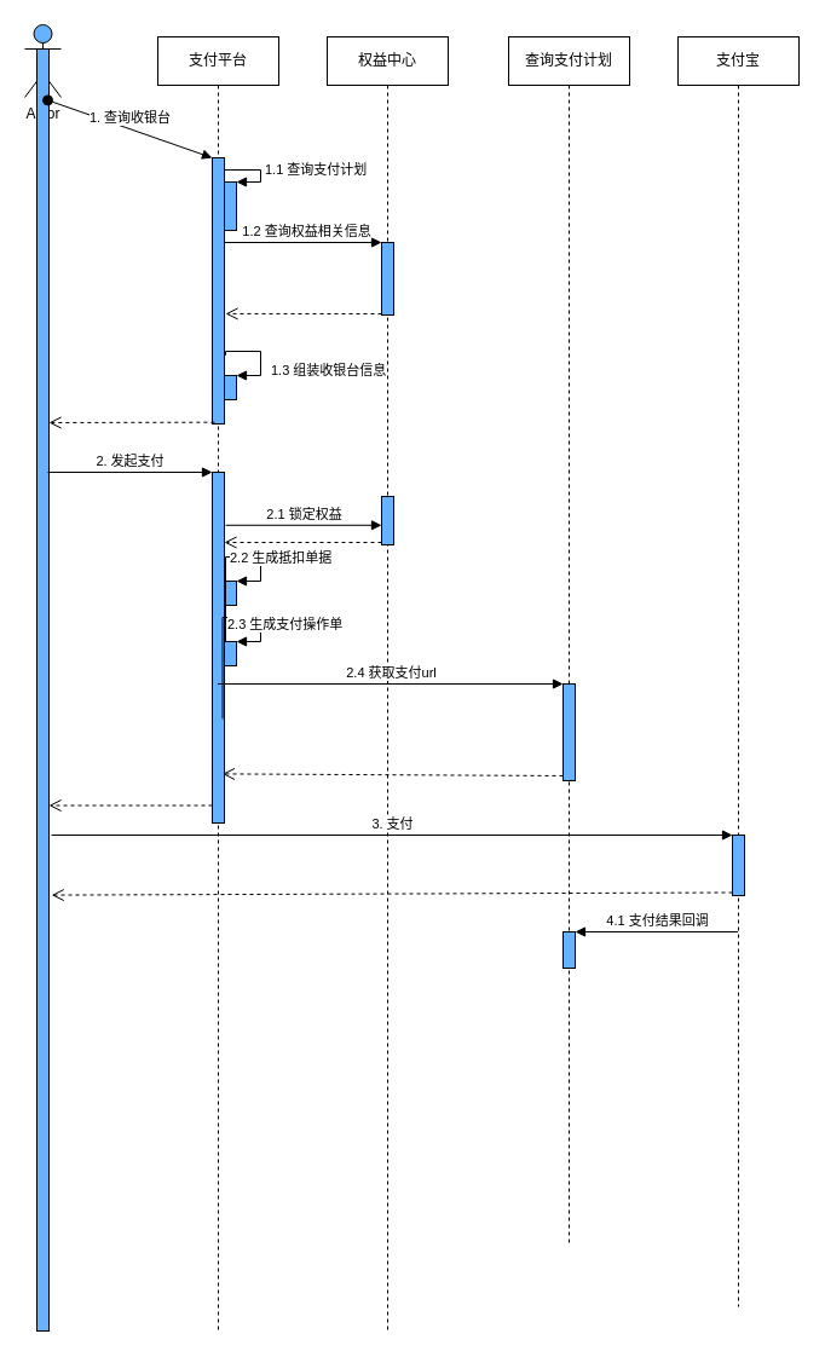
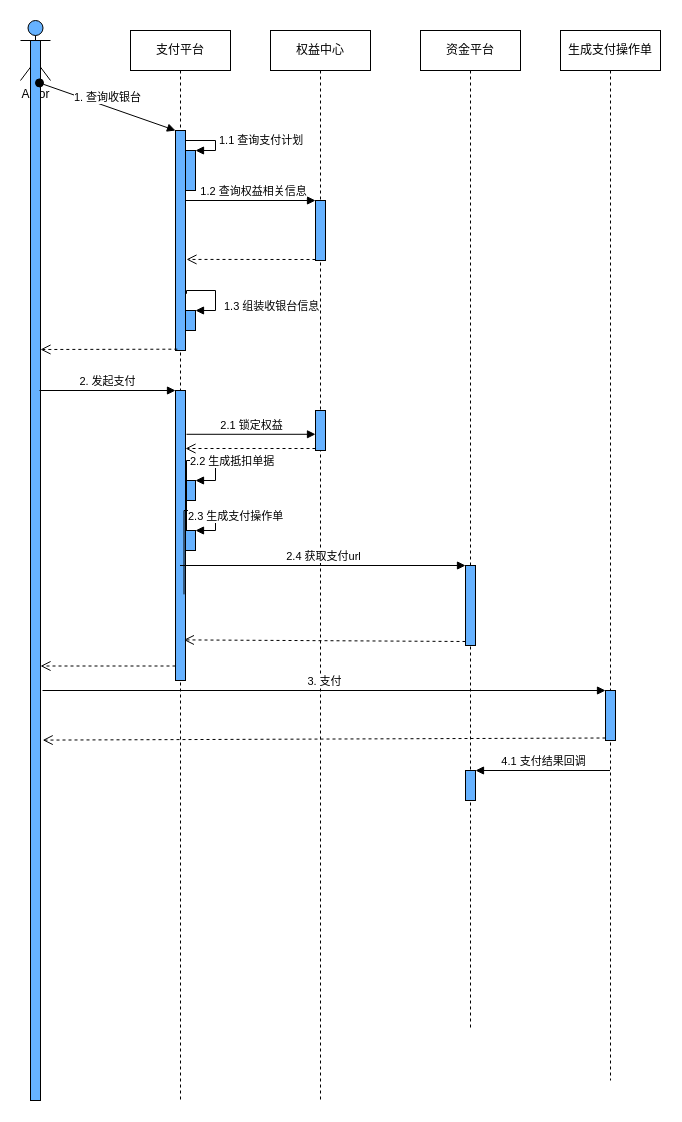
  <mxCell id="0" />
  <mxCell id="1" parent="0" />
  <mxCell id="2" value="Actor" style="shape=umlActor;verticalLabelPosition=bottom;verticalAlign=top;html=1;fillColor=#66B2FF;" vertex="1" parent="1"><mxGeometry x="20" y="20" width="30" height="60" as="geometry" /></mxCell>
  <mxCell id="3" value="" style="html=1;points=[];perimeter=orthogonalPerimeter;fillColor=#66B2FF;" vertex="1" parent="1"><mxGeometry x="30" y="40" width="10" height="1060" as="geometry" /></mxCell>
  <mxCell id="4" value="支付平台" style="shape=umlLifeline;perimeter=lifelinePerimeter;whiteSpace=wrap;html=1;container=1;collapsible=0;recursiveResize=0;outlineConnect=0;" vertex="1" parent="1"><mxGeometry x="130" y="30" width="100" height="1070" as="geometry" /></mxCell>
  <mxCell id="5" value="" style="html=1;points=[];perimeter=orthogonalPerimeter;fillColor=#66B2FF;" vertex="1" parent="4"><mxGeometry x="45" y="100" width="10" height="220" as="geometry" /></mxCell>
  <mxCell id="6" value="" style="html=1;points=[];perimeter=orthogonalPerimeter;fillColor=#66B2FF;" vertex="1" parent="4"><mxGeometry x="55" y="120" width="10" height="40" as="geometry" /></mxCell>
  <mxCell id="7" value="1.1 查询支付计划" style="edgeStyle=orthogonalEdgeStyle;html=1;align=left;spacingLeft=2;endArrow=block;rounded=0;entryX=1;entryY=0;" edge="1" target="6" parent="4" source="5"><mxGeometry relative="1" as="geometry"><mxPoint x="60" y="120" as="sourcePoint" /><Array as="points"><mxPoint x="85" y="110" /><mxPoint x="85" y="120" /></Array></mxGeometry></mxCell>
  <mxCell id="8" value="" style="html=1;points=[];perimeter=orthogonalPerimeter;fillColor=#66B2FF;" vertex="1" parent="4"><mxGeometry x="55" y="280" width="10" height="20" as="geometry" /></mxCell>
  <mxCell id="9" value="1.3 组装收银台信息" style="edgeStyle=orthogonalEdgeStyle;html=1;align=left;spacingLeft=2;endArrow=block;rounded=0;entryX=1;entryY=0;exitX=1;exitY=0.679;exitDx=0;exitDy=0;exitPerimeter=0;" edge="1" target="8" parent="4" source="5"><mxGeometry x="0.449" y="5" relative="1" as="geometry"><mxPoint x="60" y="260" as="sourcePoint" /><Array as="points"><mxPoint x="56" y="263" /><mxPoint x="56" y="260" /><mxPoint x="85" y="260" /><mxPoint x="85" y="280" /></Array><mxPoint as="offset" /></mxGeometry></mxCell>
  <mxCell id="10" value="" style="html=1;points=[];perimeter=orthogonalPerimeter;fillColor=#66B2FF;" vertex="1" parent="4"><mxGeometry x="45" y="360" width="10" height="290" as="geometry" /></mxCell>
  <mxCell id="11" value="" style="html=1;points=[];perimeter=orthogonalPerimeter;fillColor=#66B2FF;" vertex="1" parent="4"><mxGeometry x="55" y="450" width="10" height="20" as="geometry" /></mxCell>
  <mxCell id="12" value="2.2 生成抵扣单据" style="edgeStyle=orthogonalEdgeStyle;html=1;align=left;spacingLeft=2;endArrow=block;rounded=0;entryX=1;entryY=0;exitX=1.1;exitY=0.485;exitDx=0;exitDy=0;exitPerimeter=0;" edge="1" target="11" parent="4" source="10"><mxGeometry relative="1" as="geometry"><mxPoint x="60" y="430" as="sourcePoint" /><Array as="points"><mxPoint x="56" y="430" /><mxPoint x="85" y="430" /><mxPoint x="85" y="450" /></Array></mxGeometry></mxCell>
  <mxCell id="13" value="" style="html=1;points=[];perimeter=orthogonalPerimeter;fillColor=#66B2FF;" vertex="1" parent="4"><mxGeometry x="55" y="500" width="10" height="20" as="geometry" /></mxCell>
  <mxCell id="14" value="2.3 生成支付操作单" style="edgeStyle=orthogonalEdgeStyle;html=1;align=left;spacingLeft=2;endArrow=block;rounded=0;entryX=1;entryY=0;exitX=0.85;exitY=0.703;exitDx=0;exitDy=0;exitPerimeter=0;" edge="1" target="13" parent="4" source="10"><mxGeometry relative="1" as="geometry"><mxPoint x="60" y="480" as="sourcePoint" /><Array as="points"><mxPoint x="85" y="480" /><mxPoint x="85" y="500" /></Array></mxGeometry></mxCell>
  <mxCell id="15" value="权益中心" style="shape=umlLifeline;perimeter=lifelinePerimeter;whiteSpace=wrap;html=1;container=1;collapsible=0;recursiveResize=0;outlineConnect=0;" vertex="1" parent="1"><mxGeometry x="270" y="30" width="100" height="1070" as="geometry" /></mxCell>
  <mxCell id="16" value="" style="html=1;points=[];perimeter=orthogonalPerimeter;fillColor=#66B2FF;" vertex="1" parent="15"><mxGeometry x="45" y="170" width="10" height="60" as="geometry" /></mxCell>
  <mxCell id="17" value="" style="html=1;points=[];perimeter=orthogonalPerimeter;fillColor=#66B2FF;" vertex="1" parent="15"><mxGeometry x="45" y="380" width="10" height="40" as="geometry" /></mxCell>
- <mxCell id="18" value="查询支付计划" style="shape=umlLifeline;perimeter=lifelinePerimeter;whiteSpace=wrap;html=1;container=1;collapsible=0;recursiveResize=0;outlineConnect=0;" vertex="1" parent="1"><mxGeometry x="420" y="30" width="100" height="1000" as="geometry" /></mxCell>
+ <mxCell id="18" value="资金平台" style="shape=umlLifeline;perimeter=lifelinePerimeter;whiteSpace=wrap;html=1;container=1;collapsible=0;recursiveResize=0;outlineConnect=0;" vertex="1" parent="1"><mxGeometry x="420" y="30" width="100" height="1000" as="geometry" /></mxCell>
  <mxCell id="19" value="" style="html=1;points=[];perimeter=orthogonalPerimeter;fillColor=#66B2FF;" vertex="1" parent="18"><mxGeometry x="45" y="535" width="10" height="80" as="geometry" /></mxCell>
  <mxCell id="20" value="" style="html=1;points=[];perimeter=orthogonalPerimeter;fillColor=#66B2FF;" vertex="1" parent="18"><mxGeometry x="45" y="740" width="10" height="30" as="geometry" /></mxCell>
- <mxCell id="21" value="支付宝" style="shape=umlLifeline;perimeter=lifelinePerimeter;whiteSpace=wrap;html=1;container=1;collapsible=0;recursiveResize=0;outlineConnect=0;" vertex="1" parent="1"><mxGeometry x="560" y="30" width="100" height="1050" as="geometry" /></mxCell>
+ <mxCell id="21" value="生成支付操作单" style="shape=umlLifeline;perimeter=lifelinePerimeter;whiteSpace=wrap;html=1;container=1;collapsible=0;recursiveResize=0;outlineConnect=0;" vertex="1" parent="1"><mxGeometry x="560" y="30" width="100" height="1050" as="geometry" /></mxCell>
  <mxCell id="22" value="" style="html=1;points=[];perimeter=orthogonalPerimeter;fillColor=#66B2FF;" vertex="1" parent="21"><mxGeometry x="45" y="660" width="10" height="50" as="geometry" /></mxCell>
  <mxCell id="23" value="1. 查询收银台" style="html=1;verticalAlign=bottom;startArrow=oval;endArrow=block;startSize=8;exitX=0.9;exitY=0.04;exitDx=0;exitDy=0;exitPerimeter=0;" edge="1" target="5" parent="1" source="3"><mxGeometry relative="1" as="geometry"><mxPoint x="120" y="130" as="sourcePoint" /></mxGeometry></mxCell>
  <mxCell id="24" value="1.2 查询权益相关信息" style="html=1;verticalAlign=bottom;endArrow=block;entryX=0;entryY=0;" edge="1" target="16" parent="1" source="5"><mxGeometry x="0.041" relative="1" as="geometry"><mxPoint x="190" y="200" as="sourcePoint" /><mxPoint as="offset" /></mxGeometry></mxCell>
  <mxCell id="25" value="" style="html=1;verticalAlign=bottom;endArrow=open;dashed=1;endSize=8;exitX=0;exitY=0.95;entryX=1.1;entryY=0.586;entryDx=0;entryDy=0;entryPerimeter=0;" edge="1" parent="1" target="5"><mxGeometry relative="1" as="geometry"><mxPoint x="190" y="259" as="targetPoint" /><mxPoint x="315" y="259" as="sourcePoint" /></mxGeometry></mxCell>
  <mxCell id="26" value="" style="html=1;verticalAlign=bottom;endArrow=open;dashed=1;endSize=8;exitX=0.183;exitY=0.994;exitDx=0;exitDy=0;exitPerimeter=0;" edge="1" parent="1" source="5"><mxGeometry relative="1" as="geometry"><mxPoint x="170" y="350" as="sourcePoint" /><mxPoint x="40" y="349" as="targetPoint" /></mxGeometry></mxCell>
  <mxCell id="27" value="2. 发起支付" style="html=1;verticalAlign=bottom;endArrow=block;entryX=0;entryY=0;" edge="1" target="10" parent="1"><mxGeometry relative="1" as="geometry"><mxPoint x="39" y="390" as="sourcePoint" /></mxGeometry></mxCell>
  <mxCell id="28" value="" style="html=1;verticalAlign=bottom;endArrow=open;dashed=1;endSize=8;exitX=0;exitY=0.95;" edge="1" source="10" parent="1" target="3"><mxGeometry relative="1" as="geometry"><mxPoint x="44" y="500" as="targetPoint" /></mxGeometry></mxCell>
  <mxCell id="29" value="2.1 锁定权益" style="html=1;verticalAlign=bottom;endArrow=block;exitX=1.1;exitY=0.151;exitDx=0;exitDy=0;exitPerimeter=0;" edge="1" target="17" parent="1" source="10"><mxGeometry relative="1" as="geometry"><mxPoint x="190" y="410" as="sourcePoint" /></mxGeometry></mxCell>
  <mxCell id="30" value="" style="html=1;verticalAlign=bottom;endArrow=open;dashed=1;endSize=8;exitX=0;exitY=0.95;" edge="1" source="17" parent="1" target="10"><mxGeometry relative="1" as="geometry"><mxPoint x="245" y="466" as="targetPoint" /></mxGeometry></mxCell>
  <mxCell id="31" value="2.4 获取支付url" style="html=1;verticalAlign=bottom;endArrow=block;entryX=0;entryY=0;" edge="1" target="19" parent="1" source="4"><mxGeometry relative="1" as="geometry"><mxPoint x="395" y="565" as="sourcePoint" /></mxGeometry></mxCell>
  <mxCell id="32" value="" style="html=1;verticalAlign=bottom;endArrow=open;dashed=1;endSize=8;exitX=0;exitY=0.95;entryX=0.835;entryY=0.86;entryDx=0;entryDy=0;entryPerimeter=0;" edge="1" source="19" parent="1" target="10"><mxGeometry relative="1" as="geometry"><mxPoint x="190" y="641" as="targetPoint" /></mxGeometry></mxCell>
  <mxCell id="33" value="3. 支付" style="html=1;verticalAlign=bottom;endArrow=block;entryX=0;entryY=0;" edge="1" target="22" parent="1"><mxGeometry relative="1" as="geometry"><mxPoint x="42" y="690" as="sourcePoint" /></mxGeometry></mxCell>
  <mxCell id="34" value="" style="html=1;verticalAlign=bottom;endArrow=open;dashed=1;endSize=8;exitX=0;exitY=0.95;entryX=1.218;entryY=0.66;entryDx=0;entryDy=0;entryPerimeter=0;" edge="1" source="22" parent="1" target="3"><mxGeometry relative="1" as="geometry"><mxPoint x="535" y="766" as="targetPoint" /></mxGeometry></mxCell>
  <mxCell id="35" value="4.1 支付结果回调" style="html=1;verticalAlign=bottom;endArrow=block;entryX=1;entryY=0;" edge="1" target="20" parent="1" source="21"><mxGeometry relative="1" as="geometry"><mxPoint x="545" y="780" as="sourcePoint" /></mxGeometry></mxCell>
